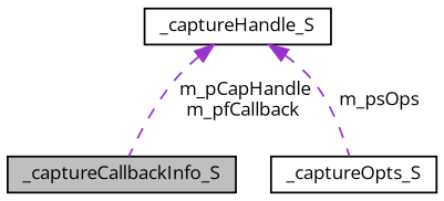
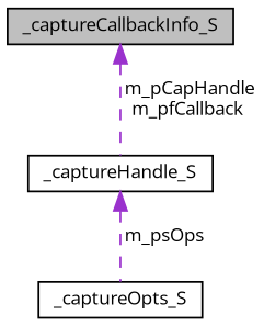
  digraph {
    fontname="Open Sans"
    node [color=black fillcolor=white fontname="Open Sans" fontsize=10 shape=record style=filled]
    edge [color=darkorchid3 dir=back fontname="Open Sans" fontsize=10 labelfontname=Helvetica labelfontsize=10 style=dashed]
    n1 [fillcolor=grey75 fontcolor=black height=0.2 label=_captureCallbackInfo_S width=0.4]
    n2 [height=0.2 label=_captureHandle_S width=0.4]
    n3 [height=0.2 label=_captureOpts_S width=0.4]
-   n2 -> n1 [label=" m_pCapHandle\nm_pfCallback"]
+   n1 -> n2 [label=" m_pCapHandle\nm_pfCallback"]
    n2 -> n3 [label=" m_psOps"]
  }
